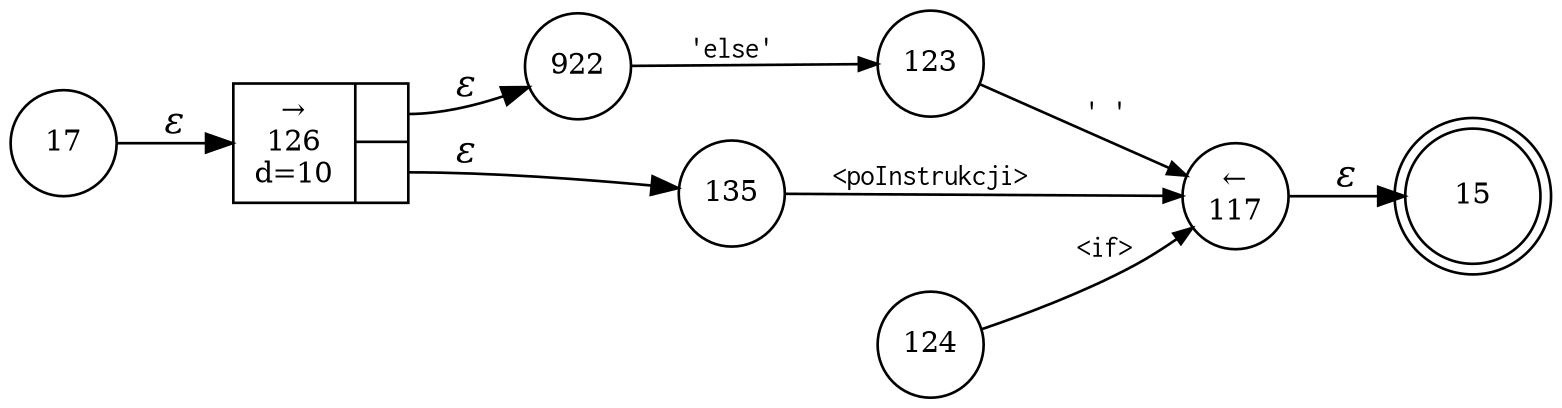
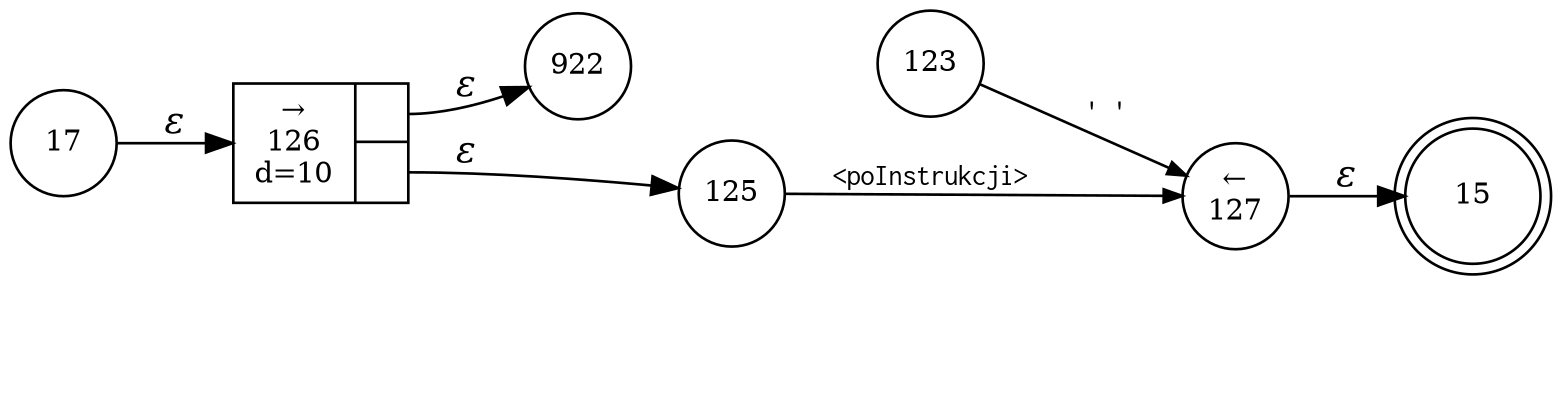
  digraph {
    rankdir=LR
    node [fixedsize=true fontsize=11 shape=circle peripheries=1]
    edge [fontname=Courier]
    n1 [label=15 shape=doublecircle width=.6 peripheries=""]
    n2 [label=922 width=.55]
    n3 [label=123 width=.55]
-   n4 [label="&larr;\n117" width=.55]
-   n5 [label=124 width=.55]
-   n6 [label=135 width=.55]
+   n4 [label="&larr;\n127" width=.55]
+   n6 [label=125 width=.55]
    n7 [label=17 width=.55]
    n8 [fixedsize=false label="{&rarr;\n126\nd=10|{<p0>|<p1>}}" shape=record]
-   n2 -> n3 [arrowhead=normal arrowsize=.7 fontsize=11 label="'else'"]
    n3 -> n4 [arrowhead=normal arrowsize=.7 fontsize=11 label="' '"]
    n4 -> n1 [fontname="Times-Italic" label="&epsilon;"]
-   n5 -> n4 [arrowhead=normal arrowsize=.7 fontsize=11 label="<if>"]
    n6 -> n4 [arrowhead=normal arrowsize=.7 fontsize=11 label="<poInstrukcji>"]
    n7 -> n8 [fontname="Times-Italic" label="&epsilon;"]
    n8 -> n2 [fontname="Times-Italic" label="&epsilon;" tailport=p0]
    n8 -> n6 [fontname="Times-Italic" label="&epsilon;" tailport=p1]
  }
